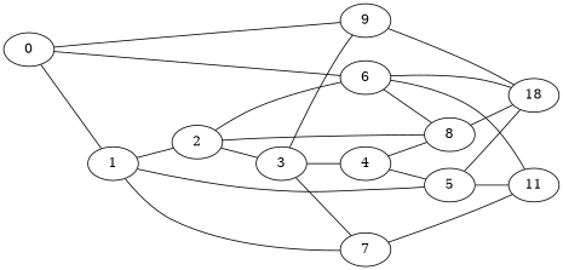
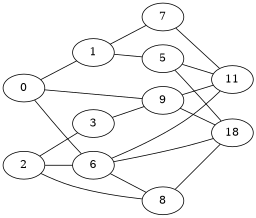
  graph {
    rankdir=LR
    0
    1
    6
    9
    2
    5
    7
-   4
    8
    n10 [label=18]
    11
    3
    0 -- 1
    0 -- 6
    0 -- 9
-   1 -- 2
    1 -- 5
    1 -- 7
    6 -- 8
    6 -- n10
    6 -- 11
    9 -- n10
+   9 -- 11
    2 -- 6
    2 -- 8
    2 -- 3
    5 -- n10
    5 -- 11
    7 -- 11
-   4 -- 5
-   4 -- 8
    8 -- n10
    3 -- 9
-   3 -- 7
-   3 -- 4
  }
